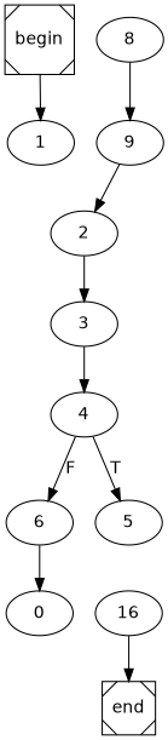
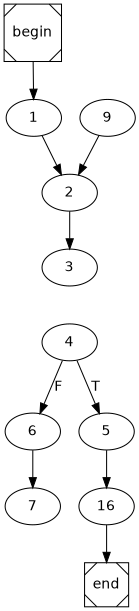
  digraph {
    fontname="DejaVu Sans"
    node [fontname="DejaVu Sans"]
    edge [fontname="DejaVu Sans"]
    begin [shape=Msquare]
    1
    2
    end [shape=Msquare]
    3
    4
    6
    5
-   7 [label=0]
+   7
    n10 [label=16]
-   8
    9
    begin -> 1
+   1 -> 2
    2 -> 3
-   3 -> 4
    4 -> 6 [label=F]
    4 -> 5 [label=T]
    6 -> 7
+   5 -> n10
    n10 -> end
-   8 -> 9
    9 -> 2
  }
